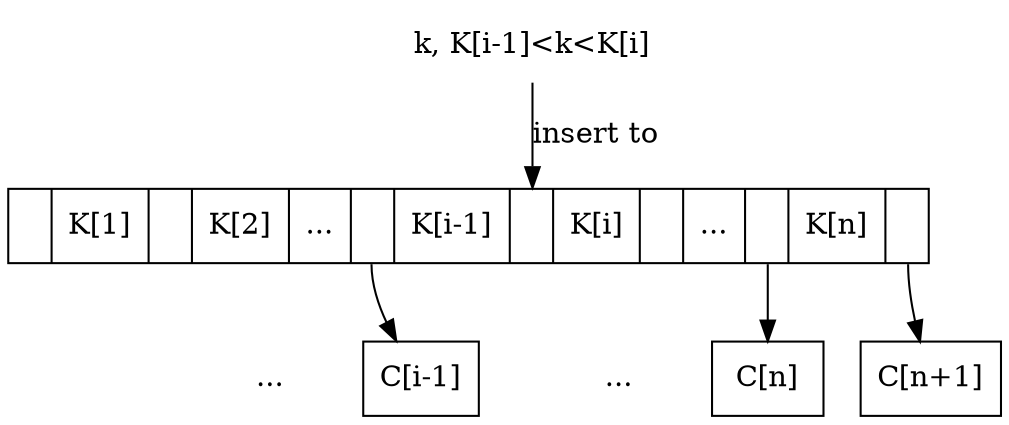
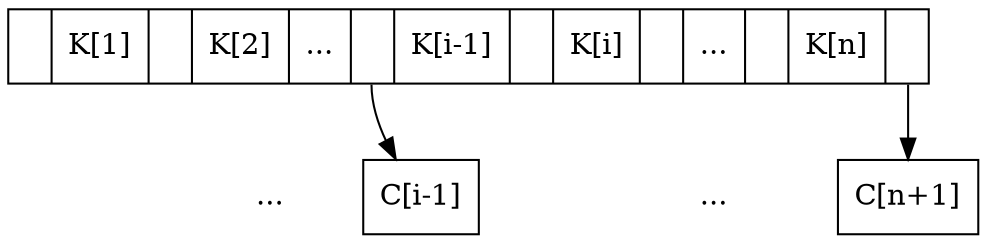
  digraph {
    node [shape=record]
-   n1 [label="k, K[i-1]<k<K[i]" shape=plaintext]
    n2 [label="<c1>|K[1]|<c2>|K[2]|<c2toi>...|<c1i>|K[i-1]|<ci>|K[i]|<ci1>|<ci1ton>...|<cn>|K[n]|<cn1>"]
    n3 [label="..." shape=plaintext]
    n4 [label="C[i-1]"]
    n5 [label="..." shape=plaintext]
-   n6 [label="C[n]"]
    n7 [label="C[n+1]"]
-   n1 -> n2 [headport=ci label="insert to"]
    n2 -> n3 [style=invis tailport=c2toi]
    n2 -> n4 [tailport=c1i]
    n2 -> n5 [style=invis tailport=ci1ton]
-   n2 -> n6 [tailport=cn]
    n2 -> n7 [tailport=cn1]
  }
